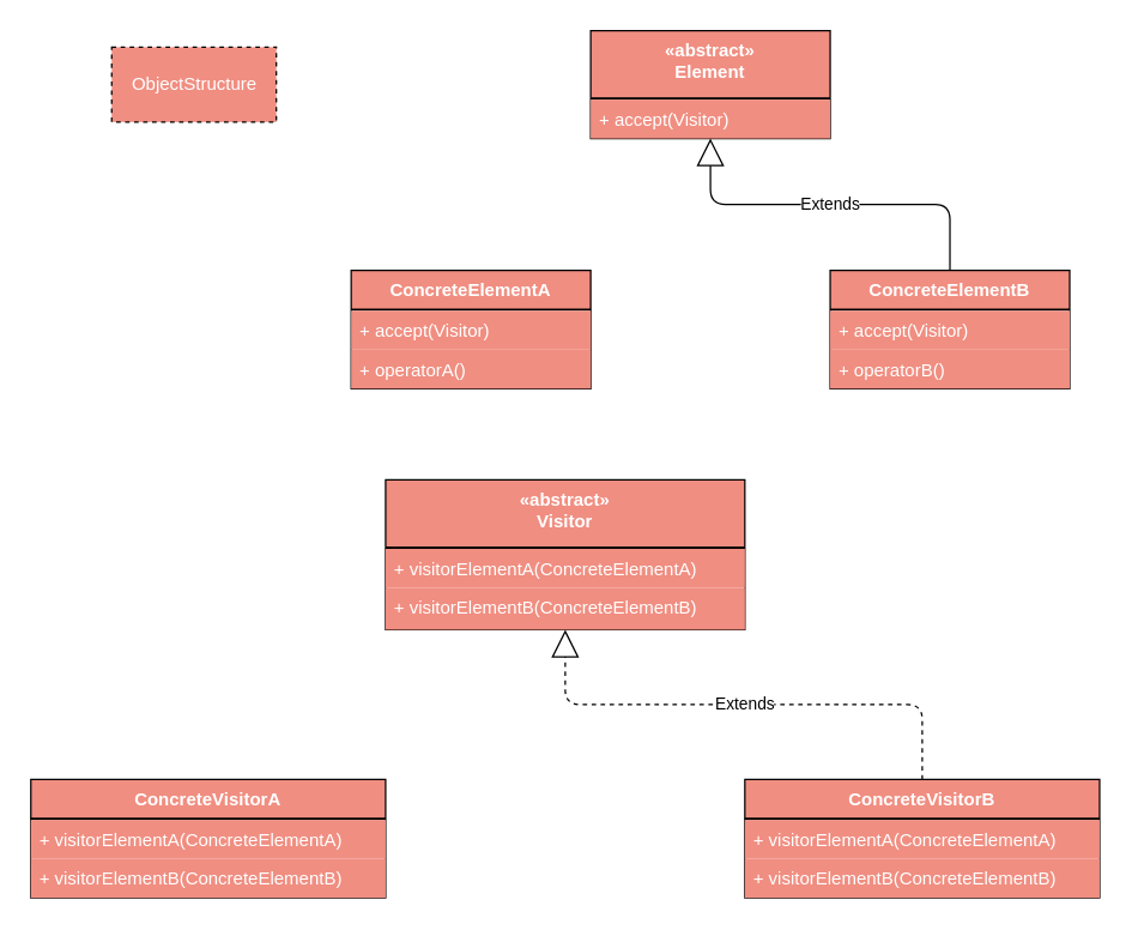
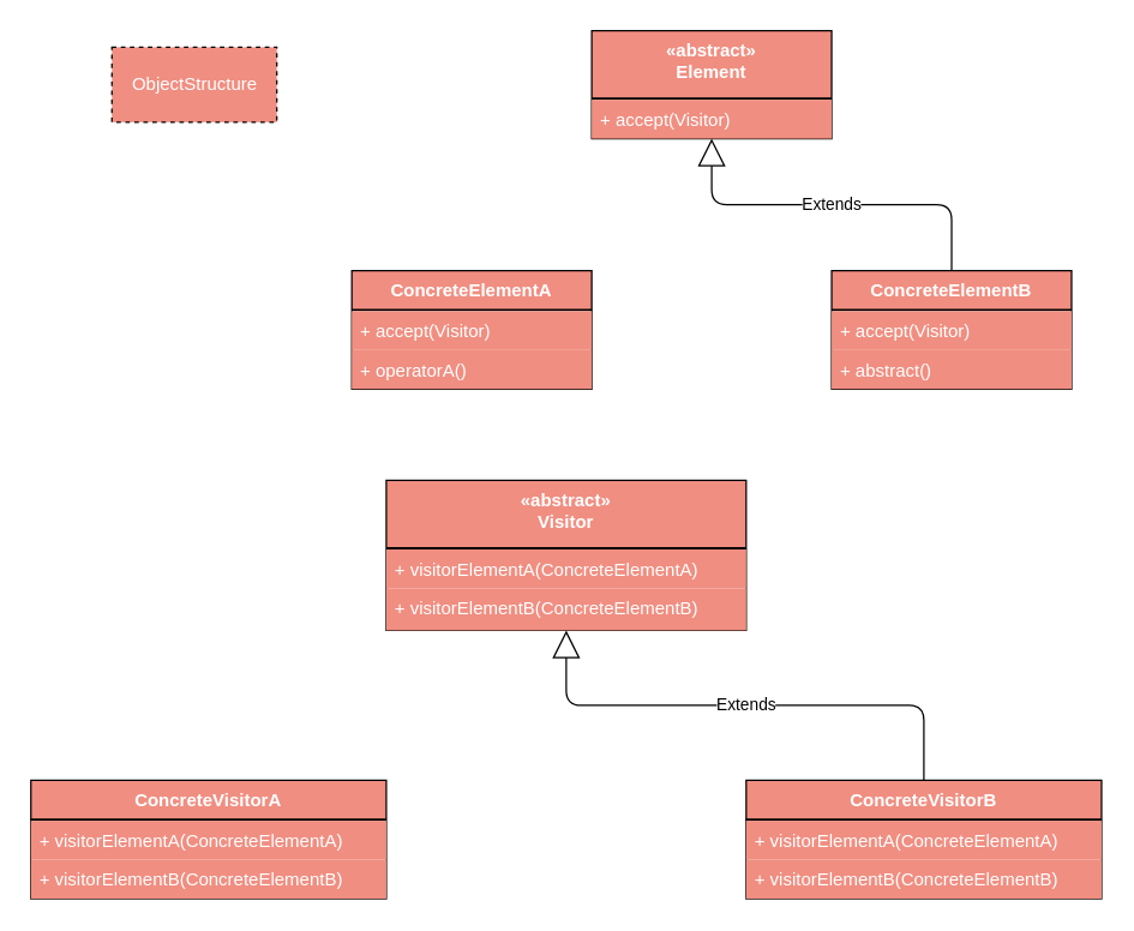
  <mxCell id="0" />
  <mxCell id="1" parent="0" />
  <mxCell id="2" value="«abstract»&#10;Visitor" style="swimlane;fontStyle=1;align=center;verticalAlign=top;childLayout=stackLayout;horizontal=1;startSize=45;horizontalStack=0;resizeParent=1;resizeParentMax=0;resizeLast=0;collapsible=1;marginBottom=0;fillColor=#F08E81;fontColor=#FFFFFF;" vertex="1" parent="1"><mxGeometry x="257" y="320" width="240" height="100" as="geometry" /></mxCell>
  <mxCell id="3" value="" style="line;strokeWidth=1;fillColor=#F08E81;align=left;verticalAlign=middle;spacingTop=-1;spacingLeft=3;spacingRight=3;rotatable=0;labelPosition=right;points=[];portConstraint=eastwest;fontColor=#FFFFFF;" vertex="1" parent="2"><mxGeometry y="45" width="240" height="1" as="geometry" /></mxCell>
  <mxCell id="4" value="+ visitorElementA(ConcreteElementA)" style="text;strokeColor=none;fillColor=#F08E81;align=left;verticalAlign=top;spacingLeft=4;spacingRight=4;overflow=hidden;rotatable=0;points=[[0,0.5],[1,0.5]];portConstraint=eastwest;fontColor=#FFFFFF;" vertex="1" parent="2"><mxGeometry y="46" width="240" height="26" as="geometry" /></mxCell>
  <mxCell id="5" value="+ visitorElementB(ConcreteElementB)" style="text;strokeColor=none;fillColor=#F08E81;align=left;verticalAlign=top;spacingLeft=4;spacingRight=4;overflow=hidden;rotatable=0;points=[[0,0.5],[1,0.5]];portConstraint=eastwest;fontColor=#FFFFFF;" vertex="1" parent="2"><mxGeometry y="72" width="240" height="28" as="geometry" /></mxCell>
  <mxCell id="6" value="ConcreteVisitorA" style="swimlane;fontStyle=1;align=center;verticalAlign=top;childLayout=stackLayout;horizontal=1;startSize=26;horizontalStack=0;resizeParent=1;resizeParentMax=0;resizeLast=0;collapsible=1;marginBottom=0;fillColor=#F08E81;fontColor=#FFFFFF;" vertex="1" parent="1"><mxGeometry x="20" y="520" width="237" height="79" as="geometry" /></mxCell>
  <mxCell id="7" value="" style="line;strokeWidth=1;fillColor=#F08E81;align=left;verticalAlign=middle;spacingTop=-1;spacingLeft=3;spacingRight=3;rotatable=0;labelPosition=right;points=[];portConstraint=eastwest;fontColor=#FFFFFF;" vertex="1" parent="6"><mxGeometry y="26" width="237" height="1" as="geometry" /></mxCell>
  <mxCell id="8" value="+ visitorElementA(ConcreteElementA)" style="text;strokeColor=none;fillColor=#F08E81;align=left;verticalAlign=top;spacingLeft=4;spacingRight=4;overflow=hidden;rotatable=0;points=[[0,0.5],[1,0.5]];portConstraint=eastwest;fontColor=#FFFFFF;" vertex="1" parent="6"><mxGeometry y="27" width="237" height="26" as="geometry" /></mxCell>
  <mxCell id="9" value="+ visitorElementB(ConcreteElementB)" style="text;strokeColor=none;fillColor=#F08E81;align=left;verticalAlign=top;spacingLeft=4;spacingRight=4;overflow=hidden;rotatable=0;points=[[0,0.5],[1,0.5]];portConstraint=eastwest;fontColor=#FFFFFF;" vertex="1" parent="6"><mxGeometry y="53" width="237" height="26" as="geometry" /></mxCell>
  <mxCell id="10" value="«abstract»&#10;Element" style="swimlane;fontStyle=1;align=center;verticalAlign=top;childLayout=stackLayout;horizontal=1;startSize=45;horizontalStack=0;resizeParent=1;resizeParentMax=0;resizeLast=0;collapsible=1;marginBottom=0;fillColor=#F08E81;fontColor=#FFFFFF;" vertex="1" parent="1"><mxGeometry x="394" y="20" width="160" height="72" as="geometry" /></mxCell>
  <mxCell id="11" value="" style="line;strokeWidth=1;fillColor=#F08E81;align=left;verticalAlign=middle;spacingTop=-1;spacingLeft=3;spacingRight=3;rotatable=0;labelPosition=right;points=[];portConstraint=eastwest;fontColor=#FFFFFF;" vertex="1" parent="10"><mxGeometry y="45" width="160" height="1" as="geometry" /></mxCell>
  <mxCell id="12" value="+ accept(Visitor)" style="text;strokeColor=none;fillColor=#F08E81;align=left;verticalAlign=top;spacingLeft=4;spacingRight=4;overflow=hidden;rotatable=0;points=[[0,0.5],[1,0.5]];portConstraint=eastwest;fontColor=#FFFFFF;" vertex="1" parent="10"><mxGeometry y="46" width="160" height="26" as="geometry" /></mxCell>
  <mxCell id="13" value="ConcreteElementA" style="swimlane;fontStyle=1;align=center;verticalAlign=top;childLayout=stackLayout;horizontal=1;startSize=26;horizontalStack=0;resizeParent=1;resizeParentMax=0;resizeLast=0;collapsible=1;marginBottom=0;fillColor=#F08E81;fontColor=#FFFFFF;" vertex="1" parent="1"><mxGeometry x="234" y="180" width="160" height="79" as="geometry" /></mxCell>
  <mxCell id="14" value="" style="line;strokeWidth=1;fillColor=#F08E81;align=left;verticalAlign=middle;spacingTop=-1;spacingLeft=3;spacingRight=3;rotatable=0;labelPosition=right;points=[];portConstraint=eastwest;fontColor=#FFFFFF;" vertex="1" parent="13"><mxGeometry y="26" width="160" height="1" as="geometry" /></mxCell>
  <mxCell id="15" value="+ accept(Visitor)" style="text;strokeColor=none;fillColor=#F08E81;align=left;verticalAlign=top;spacingLeft=4;spacingRight=4;overflow=hidden;rotatable=0;points=[[0,0.5],[1,0.5]];portConstraint=eastwest;fontColor=#FFFFFF;" vertex="1" parent="13"><mxGeometry y="27" width="160" height="26" as="geometry" /></mxCell>
  <mxCell id="16" value="+ operatorA()" style="text;strokeColor=none;fillColor=#F08E81;align=left;verticalAlign=top;spacingLeft=4;spacingRight=4;overflow=hidden;rotatable=0;points=[[0,0.5],[1,0.5]];portConstraint=eastwest;fontColor=#FFFFFF;" vertex="1" parent="13"><mxGeometry y="53" width="160" height="26" as="geometry" /></mxCell>
  <mxCell id="17" value="ConcreteElementB" style="swimlane;fontStyle=1;align=center;verticalAlign=top;childLayout=stackLayout;horizontal=1;startSize=26;horizontalStack=0;resizeParent=1;resizeParentMax=0;resizeLast=0;collapsible=1;marginBottom=0;fillColor=#F08E81;fontColor=#FFFFFF;" vertex="1" parent="1"><mxGeometry x="554" y="180" width="160" height="79" as="geometry" /></mxCell>
  <mxCell id="18" value="" style="line;strokeWidth=1;fillColor=#F08E81;align=left;verticalAlign=middle;spacingTop=-1;spacingLeft=3;spacingRight=3;rotatable=0;labelPosition=right;points=[];portConstraint=eastwest;fontColor=#FFFFFF;" vertex="1" parent="17"><mxGeometry y="26" width="160" height="1" as="geometry" /></mxCell>
  <mxCell id="19" value="+ accept(Visitor)" style="text;strokeColor=none;fillColor=#F08E81;align=left;verticalAlign=top;spacingLeft=4;spacingRight=4;overflow=hidden;rotatable=0;points=[[0,0.5],[1,0.5]];portConstraint=eastwest;fontColor=#FFFFFF;" vertex="1" parent="17"><mxGeometry y="27" width="160" height="26" as="geometry" /></mxCell>
- <mxCell id="20" value="+ operatorB()" style="text;strokeColor=none;fillColor=#F08E81;align=left;verticalAlign=top;spacingLeft=4;spacingRight=4;overflow=hidden;rotatable=0;points=[[0,0.5],[1,0.5]];portConstraint=eastwest;fontColor=#FFFFFF;" vertex="1" parent="17"><mxGeometry y="53" width="160" height="26" as="geometry" /></mxCell>
+ <mxCell id="20" value="+ abstract()" style="text;strokeColor=none;fillColor=#F08E81;align=left;verticalAlign=top;spacingLeft=4;spacingRight=4;overflow=hidden;rotatable=0;points=[[0,0.5],[1,0.5]];portConstraint=eastwest;fontColor=#FFFFFF;" vertex="1" parent="17"><mxGeometry y="53" width="160" height="26" as="geometry" /></mxCell>
  <mxCell id="21" value="ObjectStructure" style="html=1;fillColor=#F08E81;fontColor=#FFFFFF;dashed=1;" vertex="1" parent="1"><mxGeometry x="74" y="31" width="110" height="50" as="geometry" /></mxCell>
  <mxCell id="22" value="Extends" style="endArrow=block;endSize=16;endFill=0;html=1;fontColor=#000000;entryX=0.5;entryY=1;entryDx=0;entryDy=0;entryPerimeter=0;exitX=0.5;exitY=0;exitDx=0;exitDy=0;edgeStyle=orthogonalEdgeStyle;" edge="1" parent="1" source="17" target="12"><mxGeometry width="160" relative="1" as="geometry"><mxPoint x="424" y="360" as="sourcePoint" /><mxPoint x="584" y="360" as="targetPoint" /></mxGeometry></mxCell>
- <mxCell id="23" value="Extends" style="endArrow=block;endSize=16;endFill=0;html=1;fontColor=#000000;entryX=0.5;entryY=1;entryDx=0;entryDy=0;exitX=0.5;exitY=0;exitDx=0;exitDy=0;edgeStyle=orthogonalEdgeStyle;dashed=1;" edge="1" parent="1" source="24" target="2"><mxGeometry width="160" relative="1" as="geometry"><mxPoint x="537" y="520" as="sourcePoint" /><mxPoint x="724" y="440" as="targetPoint" /></mxGeometry></mxCell>
+ <mxCell id="23" value="Extends" style="endArrow=block;endSize=16;endFill=0;html=1;fontColor=#000000;entryX=0.5;entryY=1;entryDx=0;entryDy=0;exitX=0.5;exitY=0;exitDx=0;exitDy=0;edgeStyle=orthogonalEdgeStyle;" edge="1" parent="1" source="24" target="2"><mxGeometry width="160" relative="1" as="geometry"><mxPoint x="537" y="520" as="sourcePoint" /><mxPoint x="724" y="440" as="targetPoint" /></mxGeometry></mxCell>
  <mxCell id="24" value="ConcreteVisitorB" style="swimlane;fontStyle=1;align=center;verticalAlign=top;childLayout=stackLayout;horizontal=1;startSize=26;horizontalStack=0;resizeParent=1;resizeParentMax=0;resizeLast=0;collapsible=1;marginBottom=0;fillColor=#F08E81;fontColor=#FFFFFF;" vertex="1" parent="1"><mxGeometry x="497" y="520" width="237" height="79" as="geometry" /></mxCell>
  <mxCell id="25" value="" style="line;strokeWidth=1;fillColor=#F08E81;align=left;verticalAlign=middle;spacingTop=-1;spacingLeft=3;spacingRight=3;rotatable=0;labelPosition=right;points=[];portConstraint=eastwest;fontColor=#FFFFFF;" vertex="1" parent="24"><mxGeometry y="26" width="237" height="1" as="geometry" /></mxCell>
  <mxCell id="26" value="+ visitorElementA(ConcreteElementA)" style="text;strokeColor=none;fillColor=#F08E81;align=left;verticalAlign=top;spacingLeft=4;spacingRight=4;overflow=hidden;rotatable=0;points=[[0,0.5],[1,0.5]];portConstraint=eastwest;fontColor=#FFFFFF;" vertex="1" parent="24"><mxGeometry y="27" width="237" height="26" as="geometry" /></mxCell>
  <mxCell id="27" value="+ visitorElementB(ConcreteElementB)" style="text;strokeColor=none;fillColor=#F08E81;align=left;verticalAlign=top;spacingLeft=4;spacingRight=4;overflow=hidden;rotatable=0;points=[[0,0.5],[1,0.5]];portConstraint=eastwest;fontColor=#FFFFFF;" vertex="1" parent="24"><mxGeometry y="53" width="237" height="26" as="geometry" /></mxCell>
